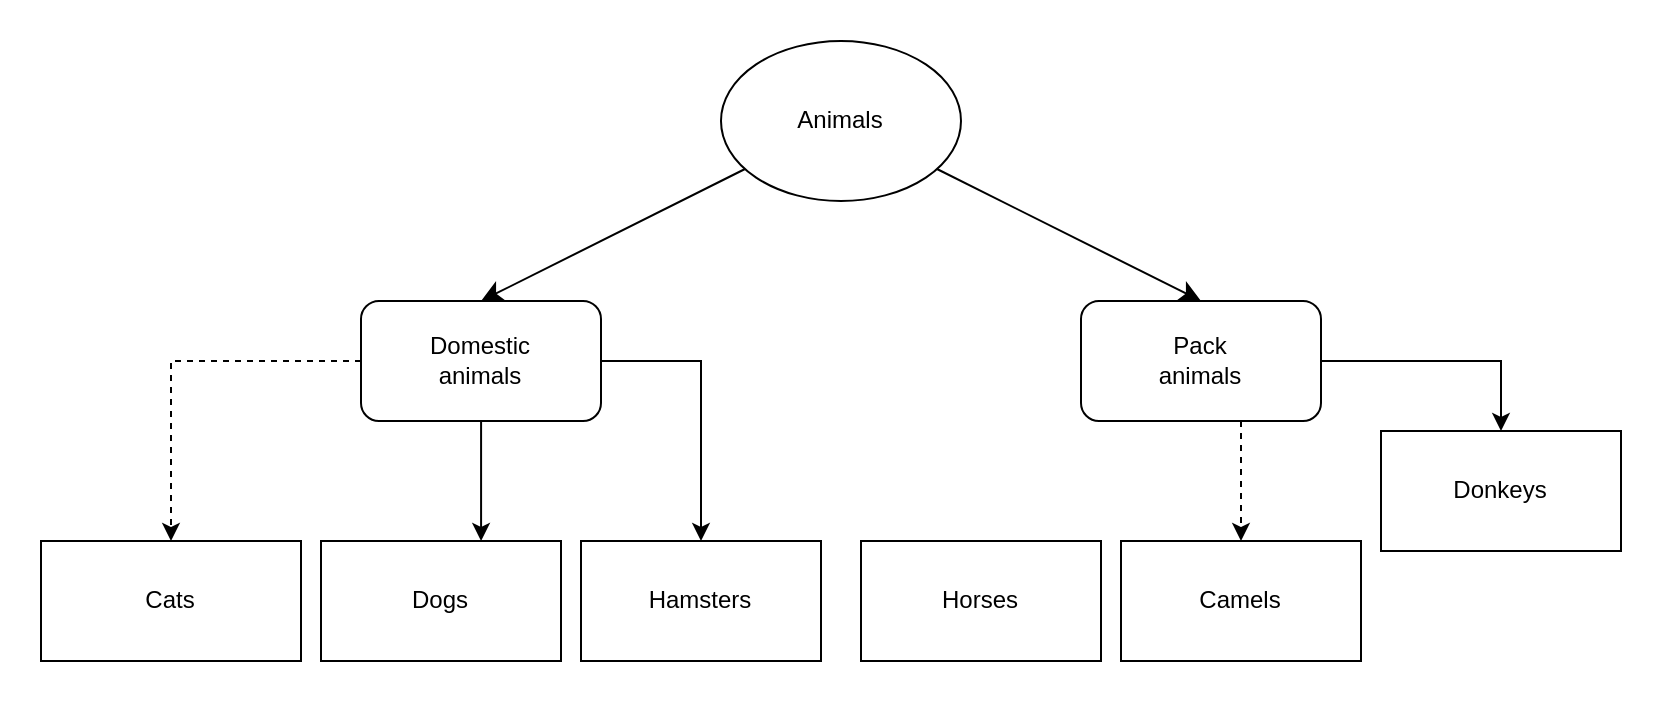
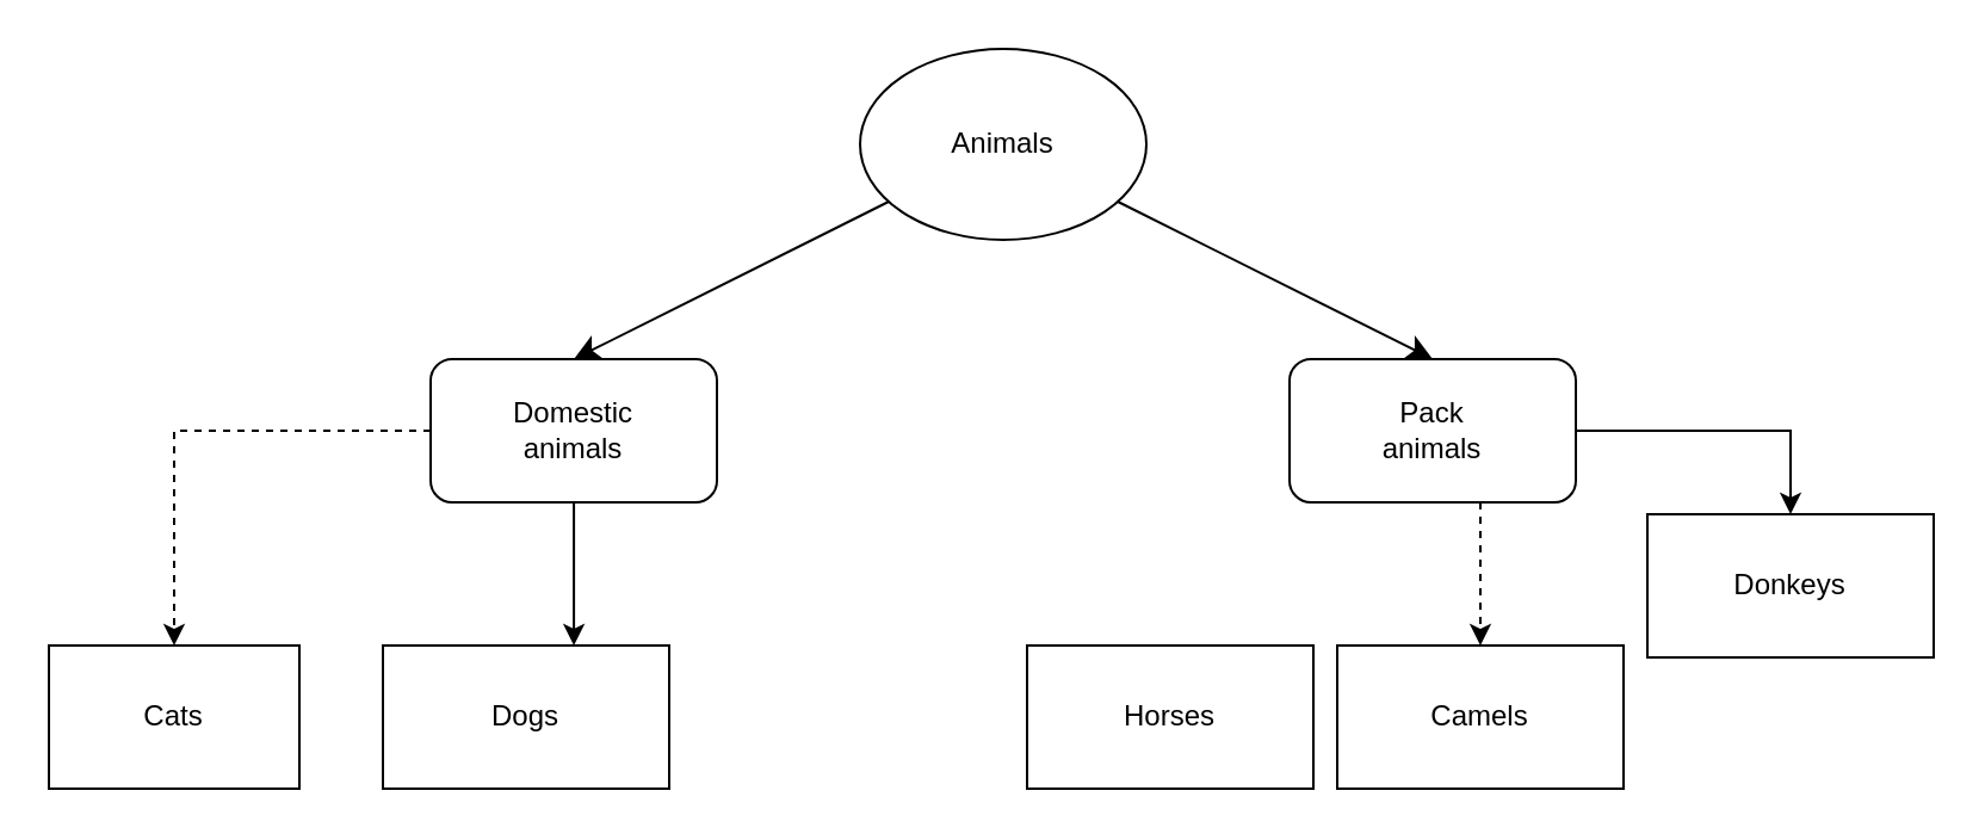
  <mxCell id="0" />
  <mxCell id="1" parent="0" />
  <mxCell id="2" style="edgeStyle=orthogonalEdgeStyle;rounded=0;orthogonalLoop=1;jettySize=auto;html=1;entryX=0.5;entryY=0;entryDx=0;entryDy=0;dashed=1;" parent="1" source="4" target="8" edge="1"><mxGeometry relative="1" as="geometry" /></mxCell>
- <mxCell id="3" style="edgeStyle=orthogonalEdgeStyle;rounded=0;orthogonalLoop=1;jettySize=auto;html=1;entryX=0.5;entryY=0;entryDx=0;entryDy=0;" parent="1" source="4" target="10" edge="1"><mxGeometry relative="1" as="geometry"><Array as="points"><mxPoint x="350" y="180" /></Array></mxGeometry></mxCell>
  <mxCell id="4" value="Domestic&lt;br&gt;animals" style="rounded=1;whiteSpace=wrap;html=1;" parent="1" vertex="1"><mxGeometry x="180" y="150" width="120" height="60" as="geometry" /></mxCell>
  <mxCell id="5" style="edgeStyle=orthogonalEdgeStyle;rounded=0;orthogonalLoop=1;jettySize=auto;html=1;dashed=1;" parent="1" source="7" target="13" edge="1"><mxGeometry relative="1" as="geometry"><Array as="points"><mxPoint x="620" y="220" /><mxPoint x="620" y="220" /></Array></mxGeometry></mxCell>
  <mxCell id="6" style="edgeStyle=orthogonalEdgeStyle;rounded=0;orthogonalLoop=1;jettySize=auto;html=1;entryX=0.5;entryY=0;entryDx=0;entryDy=0;" parent="1" source="7" target="12" edge="1"><mxGeometry relative="1" as="geometry" /></mxCell>
  <mxCell id="7" value="Pack&lt;br&gt;animals" style="rounded=1;whiteSpace=wrap;html=1;" parent="1" vertex="1"><mxGeometry x="540" y="150" width="120" height="60" as="geometry" /></mxCell>
- <mxCell id="8" value="Cats" style="rounded=0;whiteSpace=wrap;html=1;" parent="1" vertex="1"><mxGeometry y="270" width="130" height="60" as="geometry" x="20" /></mxCell>
+ <mxCell id="8" value="Cats" style="rounded=0;whiteSpace=wrap;html=1;" parent="1" vertex="1"><mxGeometry x="20" y="270" width="105" height="60" as="geometry" /></mxCell>
  <mxCell id="9" value="Dogs" style="rounded=0;whiteSpace=wrap;html=1;" parent="1" vertex="1"><mxGeometry x="160" y="270" width="120" height="60" as="geometry" /></mxCell>
- <mxCell id="10" value="Hamsters" style="rounded=0;whiteSpace=wrap;html=1;" parent="1" vertex="1"><mxGeometry x="290" y="270" width="120" height="60" as="geometry" /></mxCell>
  <mxCell id="11" value="Horses" style="rounded=0;whiteSpace=wrap;html=1;" parent="1" vertex="1"><mxGeometry x="430" y="270" width="120" height="60" as="geometry" /></mxCell>
  <mxCell id="12" value="Donkeys" style="rounded=0;whiteSpace=wrap;html=1;" parent="1" vertex="1"><mxGeometry x="690" y="215" width="120" height="60" as="geometry" /></mxCell>
  <mxCell id="13" value="Camels" style="rounded=0;whiteSpace=wrap;html=1;" parent="1" vertex="1"><mxGeometry x="560" y="270" width="120" height="60" as="geometry" /></mxCell>
  <mxCell id="14" style="edgeStyle=orthogonalEdgeStyle;rounded=0;orthogonalLoop=1;jettySize=auto;html=1;entryX=0.667;entryY=0;entryDx=0;entryDy=0;entryPerimeter=0;" parent="1" source="4" target="9" edge="1"><mxGeometry relative="1" as="geometry" /></mxCell>
  <mxCell id="15" style="edgeStyle=none;curved=1;rounded=0;orthogonalLoop=1;jettySize=auto;html=1;entryX=0.5;entryY=0;entryDx=0;entryDy=0;fontSize=12;startSize=8;endSize=8;" edge="1" parent="1" source="17" target="7"><mxGeometry relative="1" as="geometry" /></mxCell>
  <mxCell id="16" style="edgeStyle=none;curved=1;rounded=0;orthogonalLoop=1;jettySize=auto;html=1;entryX=0.5;entryY=0;entryDx=0;entryDy=0;fontSize=12;startSize=8;endSize=8;" edge="1" parent="1" source="17" target="4"><mxGeometry relative="1" as="geometry" /></mxCell>
  <mxCell id="17" value="Animals" style="ellipse;whiteSpace=wrap;html=1;" vertex="1" parent="1"><mxGeometry x="360" y="20" width="120" height="80" as="geometry" /></mxCell>
